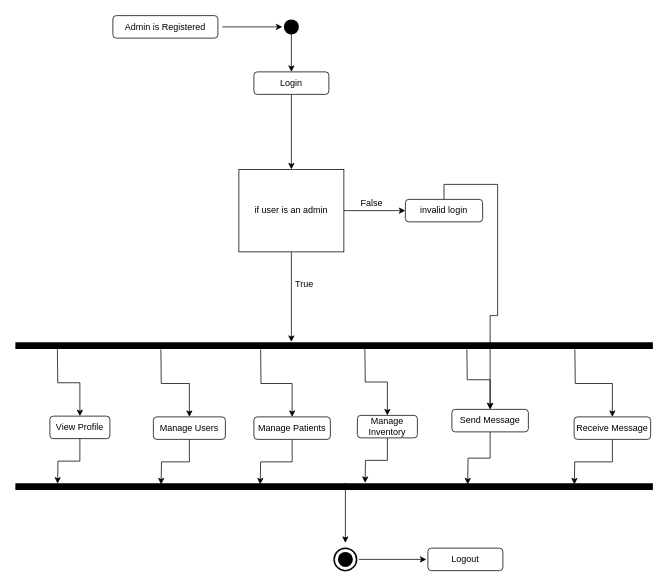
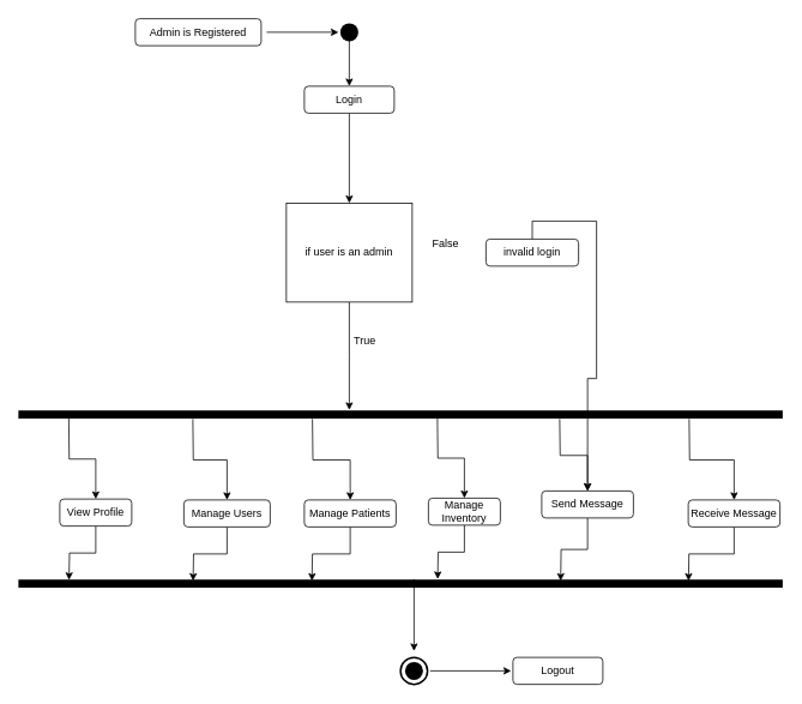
  <mxCell id="0" />
  <mxCell id="1" parent="0" />
  <mxCell id="2" style="edgeStyle=orthogonalEdgeStyle;rounded=0;orthogonalLoop=1;jettySize=auto;html=1;exitX=1;exitY=0.5;exitDx=0;exitDy=0;" edge="1" parent="1"><mxGeometry relative="1" as="geometry"><mxPoint x="376" y="35" as="targetPoint" /><mxPoint x="296" y="35" as="sourcePoint" /></mxGeometry></mxCell>
  <mxCell id="3" value="Admin is Registered" style="rounded=1;whiteSpace=wrap;html=1;" vertex="1" parent="1"><mxGeometry x="150" y="20" width="140" height="30" as="geometry" /></mxCell>
  <mxCell id="4" value="" style="shape=waypoint;sketch=0;fillStyle=solid;size=6;pointerEvents=1;points=[];fillColor=none;resizable=0;rotatable=0;perimeter=centerPerimeter;snapToPoint=1;strokeWidth=8;" vertex="1" parent="1"><mxGeometry x="378" y="25" width="20" height="20" as="geometry" /></mxCell>
  <mxCell id="5" style="edgeStyle=orthogonalEdgeStyle;rounded=0;orthogonalLoop=1;jettySize=auto;html=1;exitX=0.5;exitY=1;exitDx=0;exitDy=0;entryX=0.5;entryY=0;entryDx=0;entryDy=0;" edge="1" parent="1" source="6" target="10"><mxGeometry relative="1" as="geometry" /></mxCell>
  <mxCell id="6" value="Login" style="rounded=1;whiteSpace=wrap;html=1;" vertex="1" parent="1"><mxGeometry x="338" y="95" width="100" height="30" as="geometry" /></mxCell>
  <mxCell id="7" value="" style="endArrow=classic;html=1;rounded=0;entryX=0.5;entryY=0;entryDx=0;entryDy=0;" edge="1" parent="1" target="6"><mxGeometry width="50" height="50" relative="1" as="geometry"><mxPoint x="388" y="35" as="sourcePoint" /><mxPoint x="330" y="95" as="targetPoint" /></mxGeometry></mxCell>
- <mxCell id="8" style="edgeStyle=orthogonalEdgeStyle;rounded=0;orthogonalLoop=1;jettySize=auto;html=1;exitX=1;exitY=0.5;exitDx=0;exitDy=0;entryX=0;entryY=0.5;entryDx=0;entryDy=0;" edge="1" parent="1" source="10" target="12"><mxGeometry relative="1" as="geometry" /></mxCell>
  <mxCell id="9" style="edgeStyle=orthogonalEdgeStyle;rounded=0;orthogonalLoop=1;jettySize=auto;html=1;exitX=0.5;exitY=1;exitDx=0;exitDy=0;" edge="1" parent="1" source="10"><mxGeometry relative="1" as="geometry"><mxPoint x="388" y="455" as="targetPoint" /></mxGeometry></mxCell>
  <mxCell id="10" value="if user is an admin" style="whiteSpace=wrap;html=1;rounded=0;" vertex="1" parent="1"><mxGeometry x="318" y="225" width="140" height="110" as="geometry" /></mxCell>
  <mxCell id="11" style="edgeStyle=orthogonalEdgeStyle;rounded=0;orthogonalLoop=1;jettySize=auto;html=1;exitX=0.5;exitY=0;exitDx=0;exitDy=0;" edge="1" parent="1" source="12" target="20"><mxGeometry relative="1" as="geometry" /></mxCell>
  <mxCell id="12" value="invalid login" style="rounded=1;whiteSpace=wrap;html=1;" vertex="1" parent="1"><mxGeometry x="540" y="265" width="103" height="30" as="geometry" /></mxCell>
  <mxCell id="13" value="False" style="text;html=1;align=center;verticalAlign=middle;resizable=0;points=[];autosize=1;strokeColor=none;fillColor=none;" vertex="1" parent="1"><mxGeometry x="470" y="255" width="50" height="30" as="geometry" /></mxCell>
  <mxCell id="14" value="" style="endArrow=none;html=1;rounded=0;strokeWidth=9;" edge="1" parent="1"><mxGeometry width="50" height="50" relative="1" as="geometry"><mxPoint y="648" as="sourcePoint" x="20" /><mxPoint x="870" y="648" as="targetPoint" /></mxGeometry></mxCell>
  <mxCell id="15" value="" style="endArrow=none;html=1;rounded=0;strokeWidth=9;" edge="1" parent="1"><mxGeometry width="50" height="50" relative="1" as="geometry"><mxPoint y="460" as="sourcePoint" x="20" /><mxPoint x="870" y="460" as="targetPoint" /></mxGeometry></mxCell>
  <mxCell id="16" value="True" style="text;html=1;align=center;verticalAlign=middle;resizable=0;points=[];autosize=1;strokeColor=none;fillColor=none;" vertex="1" parent="1"><mxGeometry x="380" y="363" width="50" height="30" as="geometry" /></mxCell>
  <mxCell id="17" style="edgeStyle=orthogonalEdgeStyle;rounded=0;orthogonalLoop=1;jettySize=auto;html=1;exitX=0.5;exitY=1;exitDx=0;exitDy=0;" edge="1" parent="1" source="18"><mxGeometry relative="1" as="geometry"><mxPoint x="214.308" y="645" as="targetPoint" /></mxGeometry></mxCell>
  <mxCell id="18" value="Manage Users" style="rounded=1;whiteSpace=wrap;html=1;" vertex="1" parent="1"><mxGeometry x="204" y="555" width="96" height="30" as="geometry" /></mxCell>
  <mxCell id="19" style="edgeStyle=orthogonalEdgeStyle;rounded=0;orthogonalLoop=1;jettySize=auto;html=1;exitX=0.5;exitY=1;exitDx=0;exitDy=0;" edge="1" parent="1" source="20"><mxGeometry relative="1" as="geometry"><mxPoint x="623.077" y="645" as="targetPoint" /></mxGeometry></mxCell>
  <mxCell id="20" value="Send Message" style="rounded=1;whiteSpace=wrap;html=1;" vertex="1" parent="1"><mxGeometry x="602" y="545" width="102" height="30" as="geometry" /></mxCell>
  <mxCell id="21" style="edgeStyle=orthogonalEdgeStyle;rounded=0;orthogonalLoop=1;jettySize=auto;html=1;exitX=0.5;exitY=1;exitDx=0;exitDy=0;" edge="1" parent="1" source="22"><mxGeometry relative="1" as="geometry"><mxPoint x="765.308" y="645" as="targetPoint" /></mxGeometry></mxCell>
  <mxCell id="22" value="Receive Message" style="rounded=1;whiteSpace=wrap;html=1;" vertex="1" parent="1"><mxGeometry x="765" y="555" width="102" height="30" as="geometry" /></mxCell>
  <mxCell id="23" style="edgeStyle=orthogonalEdgeStyle;rounded=0;orthogonalLoop=1;jettySize=auto;html=1;exitX=0.5;exitY=1;exitDx=0;exitDy=0;" edge="1" parent="1" source="24"><mxGeometry relative="1" as="geometry"><mxPoint x="346.462" y="645" as="targetPoint" /></mxGeometry></mxCell>
  <mxCell id="24" value="Manage Patients" style="rounded=1;whiteSpace=wrap;html=1;" vertex="1" parent="1"><mxGeometry x="338" y="555" width="102" height="30" as="geometry" /></mxCell>
  <mxCell id="25" value="" style="endArrow=classic;html=1;rounded=0;entryX=0.5;entryY=0;entryDx=0;entryDy=0;edgeStyle=orthogonalEdgeStyle;" edge="1" parent="1" target="18"><mxGeometry width="50" height="50" relative="1" as="geometry"><mxPoint x="214" y="465" as="sourcePoint" /><mxPoint x="474" y="425" as="targetPoint" /></mxGeometry></mxCell>
  <mxCell id="26" value="" style="endArrow=classic;html=1;rounded=0;entryX=0.5;entryY=0;entryDx=0;entryDy=0;edgeStyle=orthogonalEdgeStyle;" edge="1" parent="1" target="24"><mxGeometry width="50" height="50" relative="1" as="geometry"><mxPoint x="347" y="465" as="sourcePoint" /><mxPoint x="298" y="537" as="targetPoint" /></mxGeometry></mxCell>
  <mxCell id="27" value="" style="endArrow=classic;html=1;rounded=0;entryX=0.5;entryY=0;entryDx=0;entryDy=0;edgeStyle=orthogonalEdgeStyle;" edge="1" parent="1" target="20"><mxGeometry width="50" height="50" relative="1" as="geometry"><mxPoint x="622" y="465" as="sourcePoint" /><mxPoint x="252" y="545" as="targetPoint" /></mxGeometry></mxCell>
  <mxCell id="28" value="" style="endArrow=classic;html=1;rounded=0;entryX=0.5;entryY=0;entryDx=0;entryDy=0;edgeStyle=orthogonalEdgeStyle;" edge="1" parent="1" target="22"><mxGeometry width="50" height="50" relative="1" as="geometry"><mxPoint x="766" y="465" as="sourcePoint" /><mxPoint x="215" y="555" as="targetPoint" /></mxGeometry></mxCell>
  <mxCell id="29" value="" style="shape=waypoint;sketch=0;fillStyle=solid;size=6;pointerEvents=1;points=[];fillColor=none;resizable=0;rotatable=0;perimeter=centerPerimeter;snapToPoint=1;strokeWidth=8;" vertex="1" parent="1"><mxGeometry x="450" y="735" width="20" height="20" as="geometry" /></mxCell>
  <mxCell id="30" value="" style="endArrow=classic;html=1;rounded=0;" edge="1" parent="1"><mxGeometry width="50" height="50" relative="1" as="geometry"><mxPoint x="460" y="643" as="sourcePoint" /><mxPoint x="460" y="723" as="targetPoint" /></mxGeometry></mxCell>
  <mxCell id="31" value="" style="endArrow=classic;html=1;rounded=0;" edge="1" parent="1"><mxGeometry width="50" height="50" relative="1" as="geometry"><mxPoint x="478" y="745" as="sourcePoint" /><mxPoint x="568" y="745" as="targetPoint" /></mxGeometry></mxCell>
  <mxCell id="32" value="" style="ellipse;whiteSpace=wrap;html=1;fillColor=none;strokeWidth=2;" vertex="1" parent="1"><mxGeometry x="445" y="730" width="30" height="30" as="geometry" /></mxCell>
  <mxCell id="33" value="Logout" style="rounded=1;whiteSpace=wrap;html=1;" vertex="1" parent="1"><mxGeometry x="570" y="730" width="100" height="30" as="geometry" /></mxCell>
  <mxCell id="34" style="edgeStyle=orthogonalEdgeStyle;rounded=0;orthogonalLoop=1;jettySize=auto;html=1;exitX=0.5;exitY=1;exitDx=0;exitDy=0;" edge="1" parent="1" source="35"><mxGeometry relative="1" as="geometry"><mxPoint x="76.308" y="644" as="targetPoint" /></mxGeometry></mxCell>
  <mxCell id="35" value="View Profile" style="rounded=1;whiteSpace=wrap;html=1;" vertex="1" parent="1"><mxGeometry x="66" y="554" width="80" height="30" as="geometry" /></mxCell>
  <mxCell id="36" value="" style="endArrow=classic;html=1;rounded=0;entryX=0.5;entryY=0;entryDx=0;entryDy=0;edgeStyle=orthogonalEdgeStyle;" edge="1" parent="1" target="35"><mxGeometry width="50" height="50" relative="1" as="geometry"><mxPoint x="76" y="464" as="sourcePoint" /><mxPoint x="336" y="424" as="targetPoint" /></mxGeometry></mxCell>
  <mxCell id="37" style="edgeStyle=orthogonalEdgeStyle;rounded=0;orthogonalLoop=1;jettySize=auto;html=1;exitX=0.5;exitY=1;exitDx=0;exitDy=0;" edge="1" parent="1" source="38"><mxGeometry relative="1" as="geometry"><mxPoint x="486.308" y="643" as="targetPoint" /></mxGeometry></mxCell>
  <mxCell id="38" value="Manage Inventory" style="rounded=1;whiteSpace=wrap;html=1;" vertex="1" parent="1"><mxGeometry x="476" y="553" width="80" height="30" as="geometry" /></mxCell>
  <mxCell id="39" value="" style="endArrow=classic;html=1;rounded=0;entryX=0.5;entryY=0;entryDx=0;entryDy=0;edgeStyle=orthogonalEdgeStyle;" edge="1" parent="1" target="38"><mxGeometry width="50" height="50" relative="1" as="geometry"><mxPoint x="486" y="463" as="sourcePoint" /><mxPoint x="746" y="423" as="targetPoint" /></mxGeometry></mxCell>
